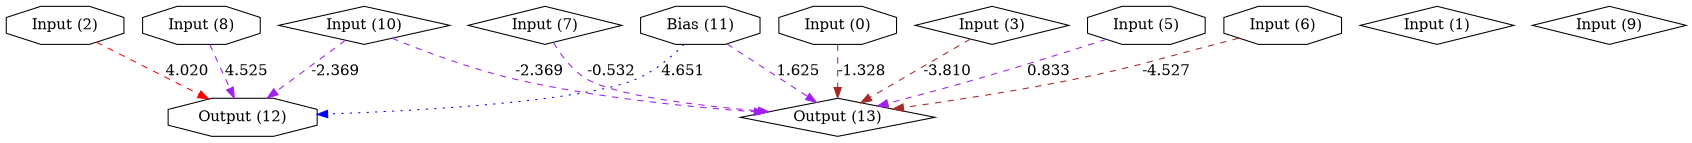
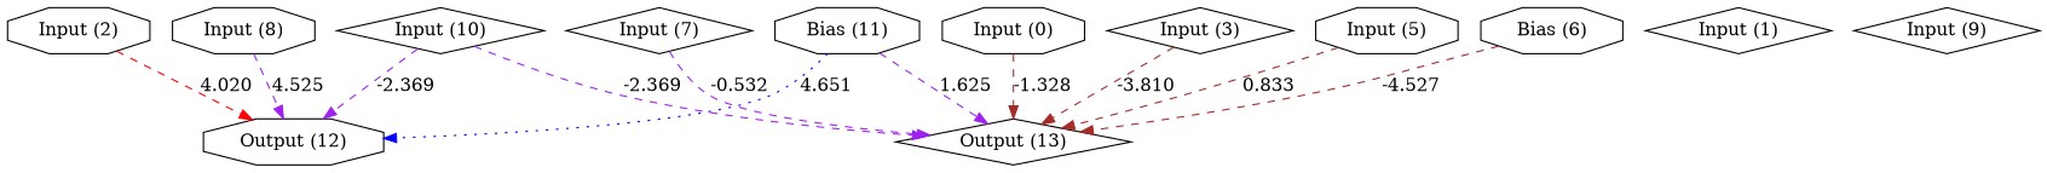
  digraph {
    node [shape=octagon]
    edge [color=purple style=dashed]
    n1 [label="Bias (11)"]
    n2 [label="Input (0)"]
    n3 [label="Input (1)" shape=diamond]
    n4 [label="Input (2)"]
    n5 [label="Input (3)" shape=diamond]
    n6 [label="Input (5)"]
-   n7 [label="Input (6)"]
+   n7 [label="Bias (6)"]
    n8 [label="Input (7)" shape=diamond]
    n9 [label="Input (8)"]
    n10 [label="Input (9)" shape=diamond]
    n11 [label="Input (10)" shape=diamond]
    n12 [label="Output (12)"]
    n13 [label="Output (13)" shape=diamond]
    subgraph sub_1 {
      rank=same
      n1
      n2
      n3
      n4
      n5
      n6
      n7
      n8
      n9
      n10
      n11
    }
    subgraph sub_2 {
      rank=same
      n12
      n13
    }
    n1 -> n12 [color=blue label=4.651 style=dotted]
    n1 -> n13 [label=1.625]
    n2 -> n13 [color=brown label=-1.328]
    n4 -> n12 [color=red label=4.020]
    n5 -> n13 [color=brown label=-3.810]
-   n6 -> n13 [label=0.833]
+   n6 -> n13 [color=brown label=0.833]
    n7 -> n13 [color=brown label=-4.527]
    n8 -> n13 [label=-0.532]
    n9 -> n12 [label=4.525]
    n11 -> n12 [label=-2.369]
    n11 -> n13 [label=-2.369]
  }
